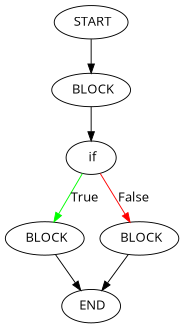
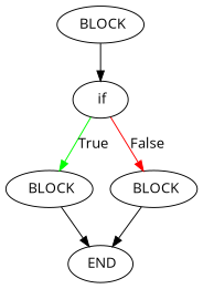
  digraph {
    fontname="Open Sans"
    node [fontname="Open Sans"]
    edge [color=black fontname="Open Sans"]
-   n1 [label=" START"]
    n2 [label=" BLOCK"]
    n3 [label=" if"]
    n4 [label=" BLOCK"]
    n5 [label=" BLOCK"]
    n6 [label=" END"]
-   n1 -> n2
    n2 -> n3
    n3 -> n4 [color=green label=True]
    n3 -> n5 [color=red label=False]
    n4 -> n6
    n5 -> n6
  }
